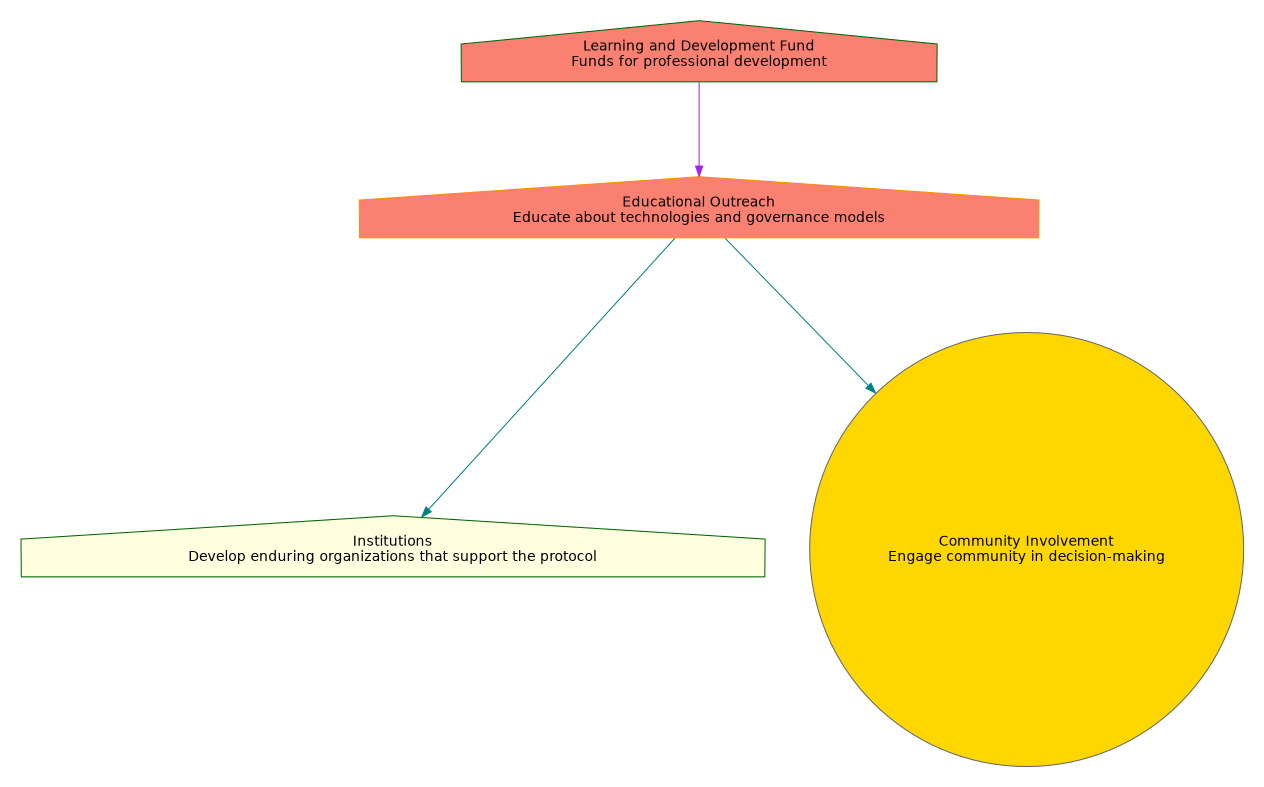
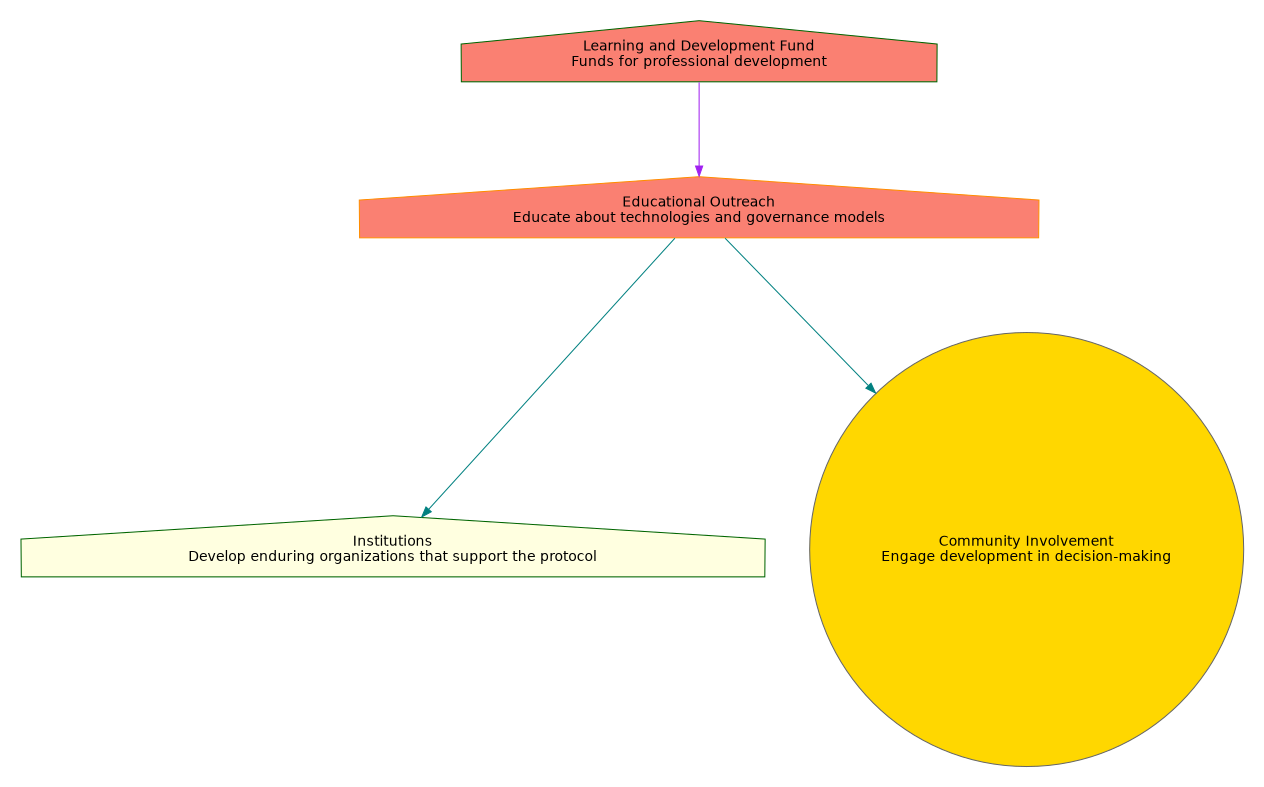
  digraph {
    nodesep=0.6
    rankdir=TB
    ranksep=1.2
    fontname="DejaVu Sans"
    node [shape=house style=filled fillcolor=salmon color=darkgreen fontname="DejaVu Sans"]
    edge [color=teal fontname="DejaVu Sans"]
    n1 [label="Learning and Development Fund\nFunds for professional development"]
-   n2 [label="Community Involvement\nEngage community in decision-making" shape=circle fillcolor=gold color=gray40]
+   n2 [label="Community Involvement\nEngage development in decision-making" shape=circle fillcolor=gold color=gray40]
    n3 [label="Institutions\nDevelop enduring organizations that support the protocol" fillcolor=lightyellow]
    n4 [label="Educational Outreach\nEducate about technologies and governance models" color=darkorange]
    subgraph cluster_1 {
      rank=max
      style=invis
      n1
    }
    subgraph cluster_2 {
      rank=min
      style=invis
      n2
      n3
    }
    n1 -> n4 [color=purple]
    n4 -> n2
    n4 -> n3
  }
